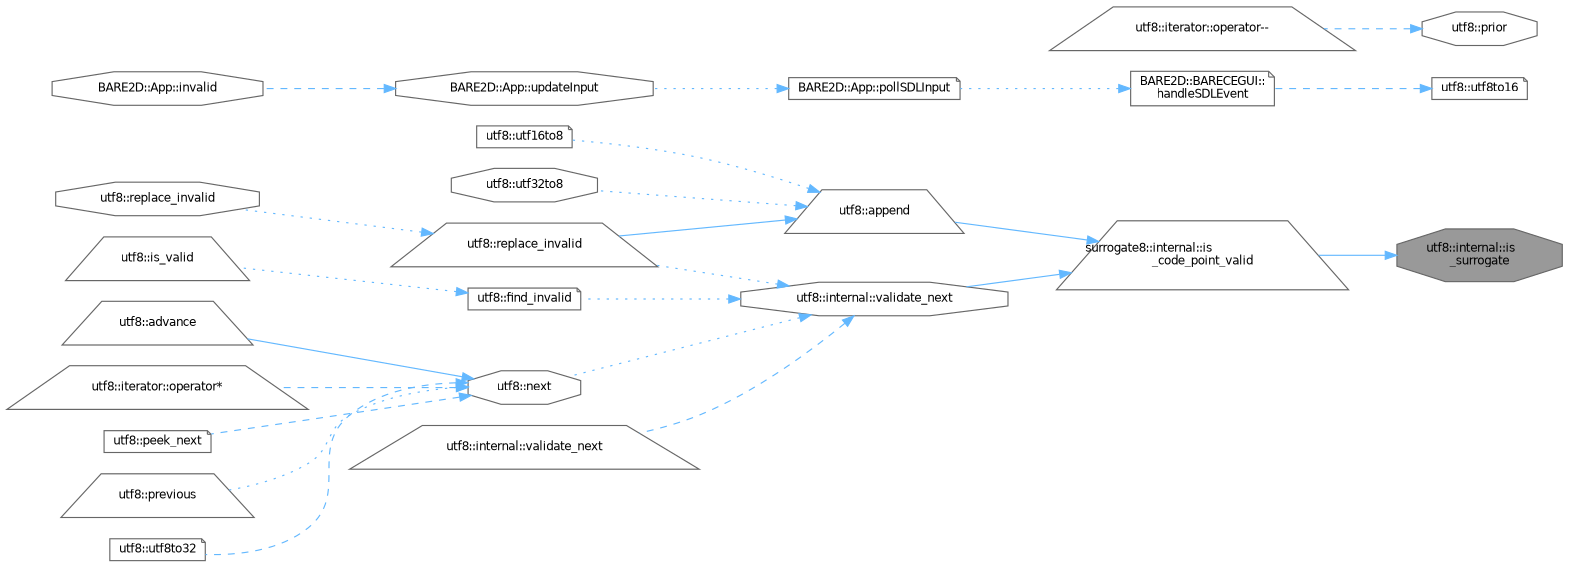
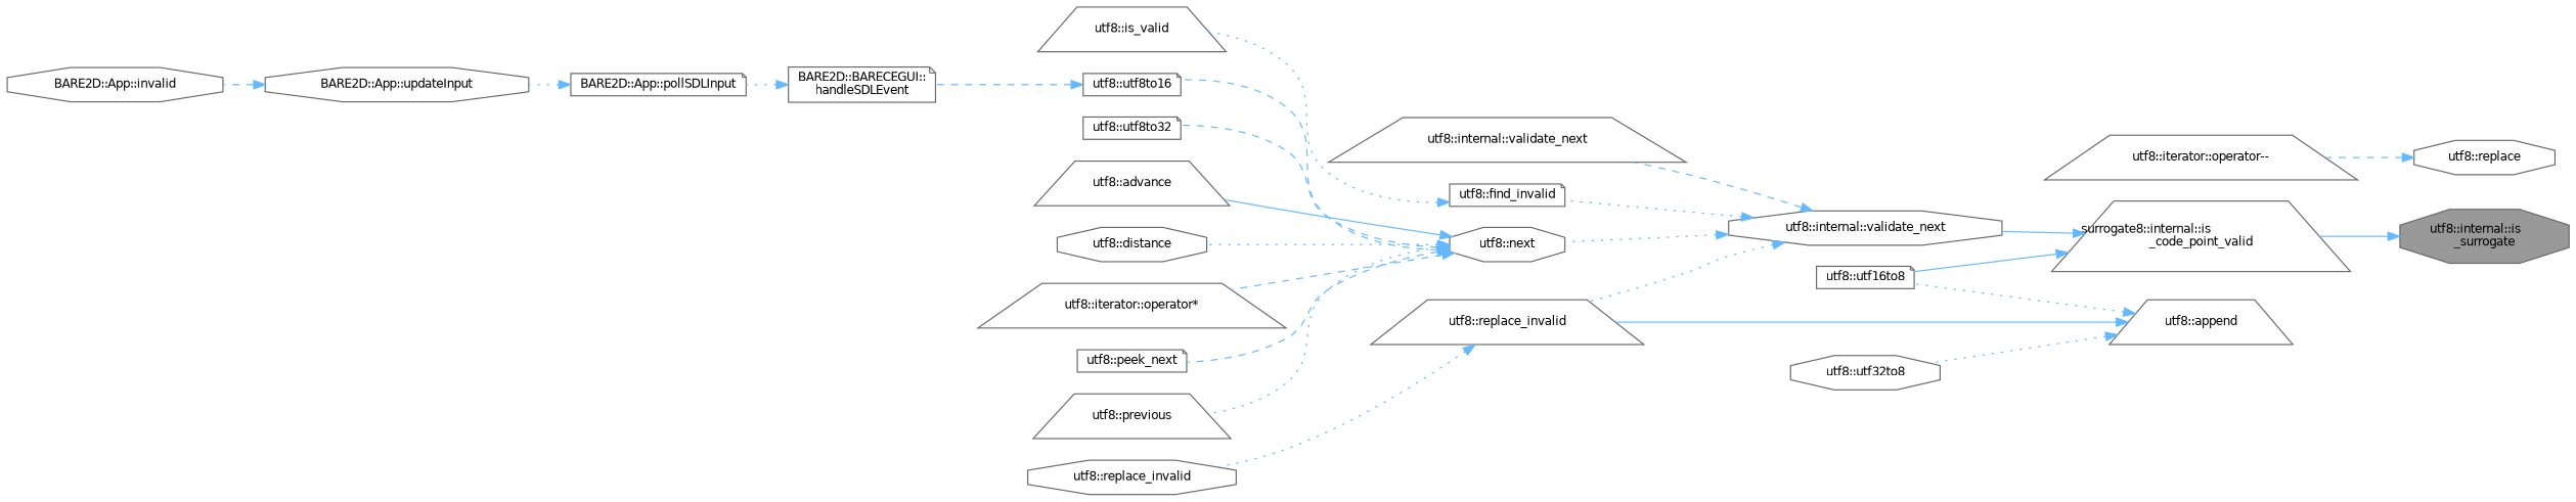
  digraph {
    rankdir=RL
    node [color=grey40 fillcolor=white fontname=Helvetica fontsize=10 shape=octagon style=filled]
    edge [color=steelblue1 dir=back fontname=Helvetica fontsize=10 labelfontname=Helvetica labelfontsize=10 style=dotted]
    n1 [color=gray40 fillcolor=grey60 fontcolor=black height=0.2 label="utf8::internal::is\l_surrogate" width=0.4]
    n2 [height=0.2 label="surrogate8::internal::is\l_code_point_valid" shape=trapezium width=0.4]
    n3 [height=0.2 label="utf8::append" shape=trapezium width=0.4]
    n4 [height=0.2 label="utf8::internal::validate_next" width=0.4]
    n5 [height=0.2 label="utf8::replace_invalid" shape=trapezium width=0.4]
    n6 [height=0.2 label="utf8::utf16to8" shape=note width=0.4]
    n7 [height=0.2 label="utf8::utf32to8" width=0.4]
    n8 [height=0.2 label="utf8::find_invalid" shape=note width=0.4]
    n9 [height=0.2 label="utf8::next" width=0.4]
    n10 [height=0.2 label="utf8::internal::validate_next" shape=trapezium width=0.4]
    n11 [height=0.2 label="utf8::replace_invalid" width=0.4]
    n12 [height=0.2 label="utf8::is_valid" shape=trapezium width=0.4]
    n13 [height=0.2 label="utf8::advance" shape=trapezium width=0.4]
+   n14 [height=0.2 label="utf8::distance" width=0.4]
    n15 [height=0.2 label="utf8::iterator::operator*" shape=trapezium width=0.4]
    n16 [height=0.2 label="utf8::peek_next" shape=note width=0.4]
    n17 [height=0.2 label="utf8::previous" shape=trapezium width=0.4]
    n18 [height=0.2 label="utf8::utf8to16" shape=note width=0.4]
    n19 [height=0.2 label="utf8::utf8to32" shape=note width=0.4]
    n20 [height=0.2 label="BARE2D::BARECEGUI::\lhandleSDLEvent" shape=note width=0.4]
-   n21 [height=0.2 label="utf8::prior" width=0.4]
+   n21 [height=0.2 label="utf8::replace" width=0.4]
    n22 [height=0.2 label="utf8::iterator::operator--" shape=trapezium width=0.4]
    n23 [height=0.2 label="BARE2D::App::pollSDLInput" shape=note width=0.4]
    n24 [height=0.2 label="BARE2D::App::updateInput" width=0.4]
    n25 [height=0.2 label="BARE2D::App::invalid" width=0.4]
    n1 -> n2 [style=solid]
-   n2 -> n3 [style=solid]
+   n2 -> n6 [style=solid]
    n2 -> n4 [style=solid]
    n3 -> n5 [style=solid]
    n3 -> n6
    n3 -> n7
    n4 -> n5
    n4 -> n8
    n4 -> n9
    n4 -> n10 [style=dashed]
    n5 -> n11
    n8 -> n12
    n9 -> n13 [style=solid]
+   n9 -> n14
    n9 -> n15 [style=dashed]
    n9 -> n16 [style=dashed]
    n9 -> n17
+   n9 -> n18 [style=dashed]
    n9 -> n19 [style=dashed]
    n18 -> n20 [style=dashed]
    n20 -> n23
    n21 -> n22 [style=dashed]
    n23 -> n24
    n24 -> n25 [style=dashed]
  }
